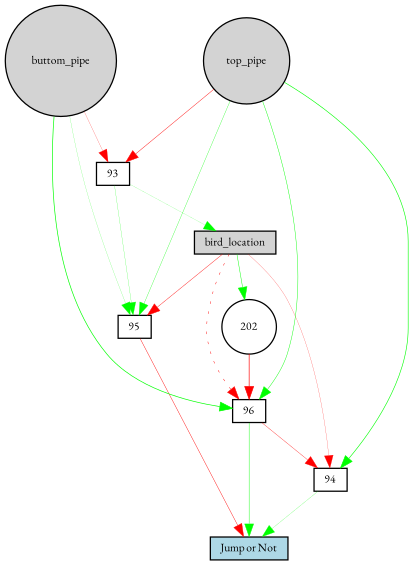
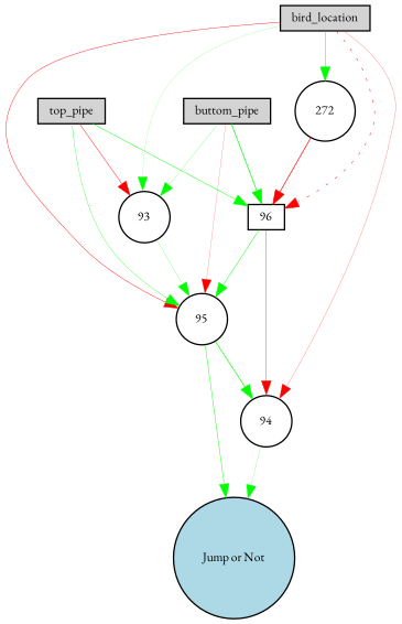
  digraph {
    fontname="EB Garamond"
    node [fillcolor=white fontname="EB Garamond" fontsize=9 shape=circle style=filled]
    edge [color=green fontname="EB Garamond" style=solid]
    bird_location [fillcolor=lightgray height=0.2 shape=box width=0.2]
    96 [height=0.2 shape=box width=0.2]
-   202 [height=0.2 width=0.2]
-   93 [height=0.2 shape=box width=0.2]
-   94 [height=0.2 shape=box width=0.2]
-   95 [height=0.2 shape=box width=0.2]
-   "Jump or Not" [fillcolor=lightblue height=0.2 shape=box width=0.2]
-   top_pipe [fillcolor=lightgray height=0.2 width=0.2]
-   buttom_pipe [fillcolor=lightgray height=0.2 width=0.2]
+   202 [height=0.2 width=0.2 label=272]
+   93 [height=0.2 width=0.2]
+   94 [height=0.2 width=0.2]
+   95 [height=0.2 width=0.2]
+   "Jump or Not" [fillcolor=lightblue height=0.2 width=0.2]
+   top_pipe [fillcolor=lightgray height=0.2 shape=box width=0.2]
+   buttom_pipe [fillcolor=lightgray height=0.2 shape=box width=0.2]
    bird_location -> 96 [color=red penwidth=0.35533383465385515 style=dotted]
    bird_location -> 202 [penwidth=0.34897447394449965]
-   93 -> bird_location [penwidth=0.106170159916293]
+   bird_location -> 93 [penwidth=0.106170159916293]
    bird_location -> 94 [color=red penwidth=0.15051183126900758]
    bird_location -> 95 [color=red penwidth=0.3052348493607686]
    96 -> 94 [color=red penwidth=0.2571370576099582]
-   96 -> "Jump or Not" [penwidth=0.33412095377487017]
+   96 -> 95 [penwidth=0.33412095377487017]
    202 -> 96 [color=red penwidth=0.5135188074219308]
    93 -> 95 [penwidth=0.15464661023650628]
    94 -> "Jump or Not" [penwidth=0.14193327811074152]
-   95 -> "Jump or Not" [color=red penwidth=0.32392636210273196]
+   95 -> "Jump or Not" [penwidth=0.32392636210273196]
    top_pipe -> 96 [penwidth=0.3352219098326386]
    top_pipe -> 93 [color=red penwidth=0.32390364007254024]
-   top_pipe -> 94 [penwidth=0.47133416499263825]
+   95 -> 94 [penwidth=0.47133416499263825]
    top_pipe -> 95 [penwidth=0.23455039858736088]
    buttom_pipe -> 96 [penwidth=0.5271169617520581]
-   buttom_pipe -> 93 [color=red penwidth=0.1462440477616956]
-   buttom_pipe -> 95 [penwidth=0.12237555257602382]
+   buttom_pipe -> 93 [penwidth=0.1462440477616956]
+   buttom_pipe -> 95 [color=red penwidth=0.12237555257602382]
  }
